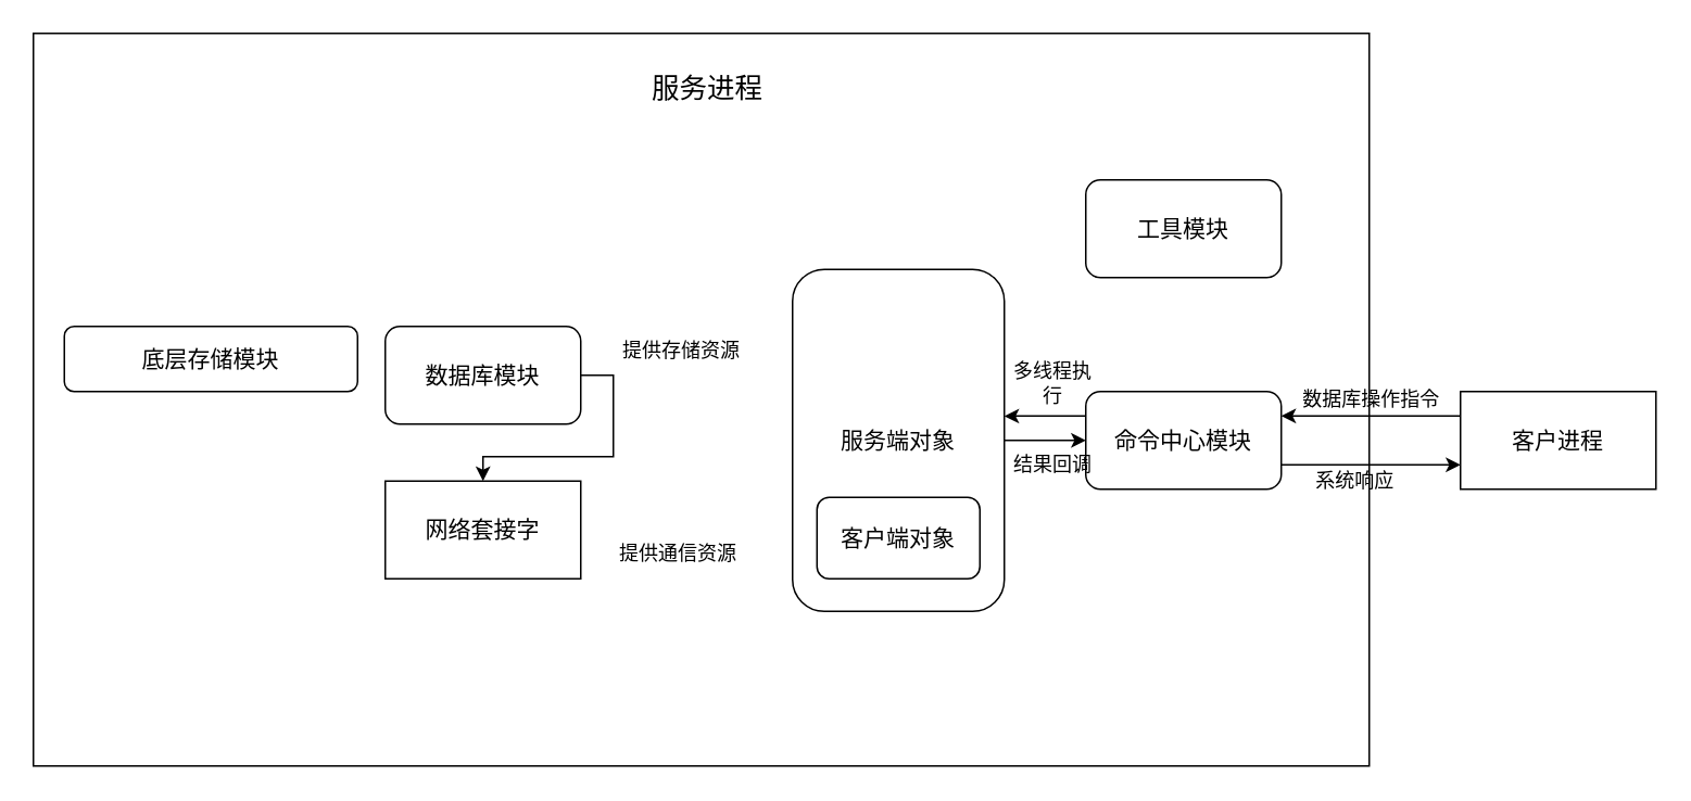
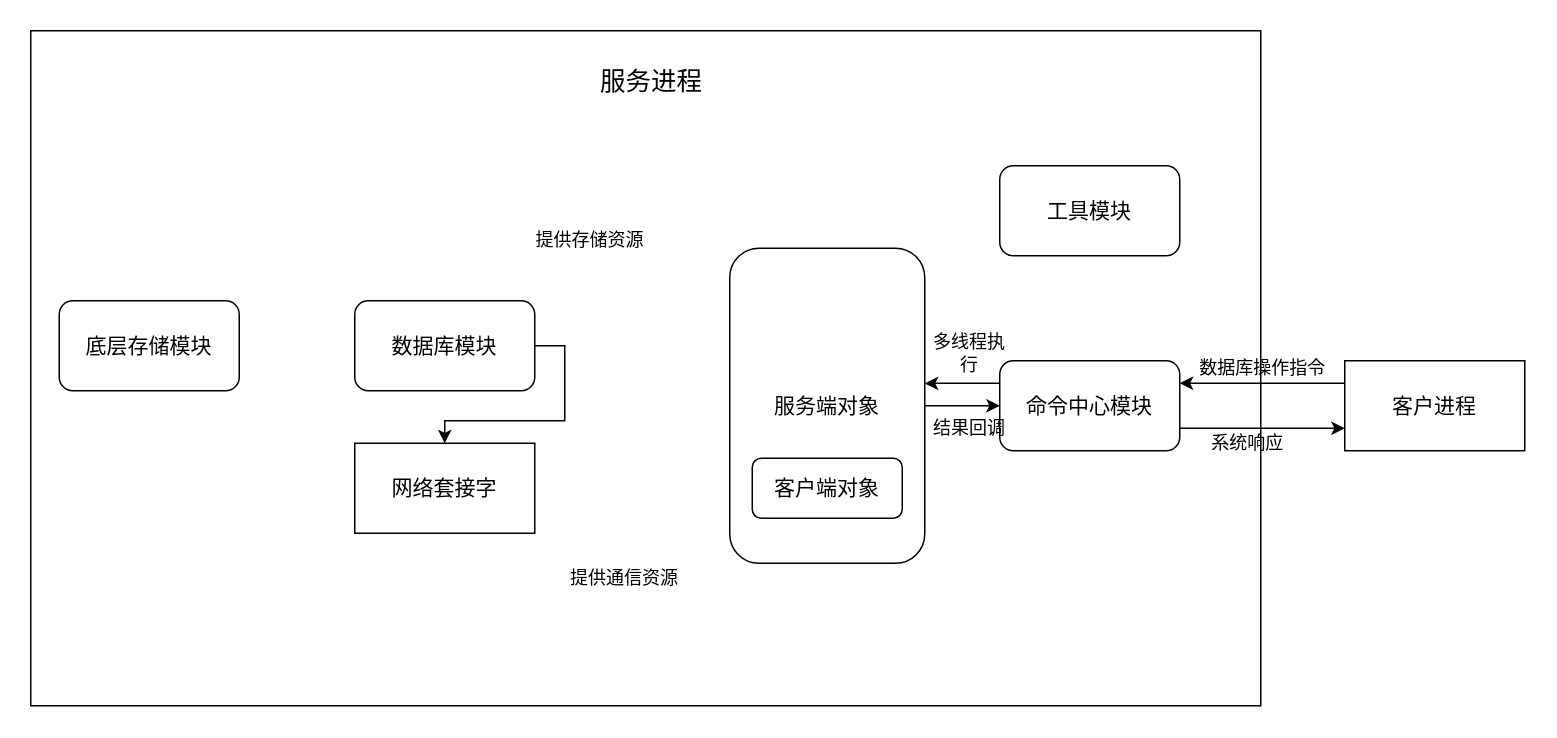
  <mxCell id="0" />
  <mxCell id="1" parent="0" />
  <mxCell id="2" value="" style="rounded=0;whiteSpace=wrap;html=1;" parent="1" vertex="1"><mxGeometry x="20" y="20" width="820" height="450" as="geometry" /></mxCell>
- <mxCell id="3" value="底层存储模块" style="rounded=1;whiteSpace=wrap;html=1;fontSize=14;" parent="1" vertex="1"><mxGeometry x="39" y="200" width="180" height="40" as="geometry" /></mxCell>
+ <mxCell id="3" value="底层存储模块" style="rounded=1;whiteSpace=wrap;html=1;fontSize=14;" parent="1" vertex="1"><mxGeometry x="39" y="200" width="120" height="60" as="geometry" /></mxCell>
  <mxCell id="4" style="edgeStyle=orthogonalEdgeStyle;rounded=0;orthogonalLoop=1;jettySize=auto;html=1;exitX=1;exitY=0.5;exitDx=0;exitDy=0;" parent="1" source="5" target="8" edge="1"><mxGeometry relative="1" as="geometry" /></mxCell>
  <mxCell id="5" value="数据库模块" style="rounded=1;whiteSpace=wrap;html=1;fontSize=14;" parent="1" vertex="1"><mxGeometry x="236" y="200" width="120" height="60" as="geometry" /></mxCell>
  <mxCell id="6" value="服务端对象" style="rounded=1;whiteSpace=wrap;html=1;fontSize=14;" parent="1" vertex="1"><mxGeometry x="486" y="165" width="130" height="210" as="geometry" /></mxCell>
- <mxCell id="7" value="客户端对象" style="rounded=1;whiteSpace=wrap;html=1;fontSize=14;" parent="1" vertex="1"><mxGeometry x="501" y="305" width="100" height="50" as="geometry" /></mxCell>
+ <mxCell id="7" value="客户端对象" style="rounded=1;whiteSpace=wrap;html=1;fontSize=14;" parent="1" vertex="1"><mxGeometry x="501" y="305" width="100" height="40" as="geometry" /></mxCell>
  <mxCell id="8" value="网络套接字" style="rounded=0;whiteSpace=wrap;html=1;fontSize=14;" parent="1" vertex="1"><mxGeometry x="236" y="295" width="120" height="60" as="geometry" /></mxCell>
  <mxCell id="9" style="edgeStyle=orthogonalEdgeStyle;rounded=0;orthogonalLoop=1;jettySize=auto;html=1;exitX=1;exitY=0.75;exitDx=0;exitDy=0;entryX=0;entryY=0.75;entryDx=0;entryDy=0;" parent="1" source="11" target="13" edge="1"><mxGeometry relative="1" as="geometry" /></mxCell>
  <mxCell id="10" style="edgeStyle=orthogonalEdgeStyle;rounded=0;orthogonalLoop=1;jettySize=auto;html=1;exitX=0;exitY=0.25;exitDx=0;exitDy=0;entryX=1;entryY=0.429;entryDx=0;entryDy=0;entryPerimeter=0;" parent="1" source="11" target="6" edge="1"><mxGeometry relative="1" as="geometry" /></mxCell>
  <mxCell id="11" value="命令中心模块" style="rounded=1;whiteSpace=wrap;html=1;fontSize=14;" parent="1" vertex="1"><mxGeometry x="666" y="240" width="120" height="60" as="geometry" /></mxCell>
  <mxCell id="12" style="edgeStyle=orthogonalEdgeStyle;rounded=0;orthogonalLoop=1;jettySize=auto;html=1;exitX=0;exitY=0.25;exitDx=0;exitDy=0;entryX=1;entryY=0.25;entryDx=0;entryDy=0;" parent="1" source="13" target="11" edge="1"><mxGeometry relative="1" as="geometry"><mxPoint x="796" y="254.833" as="targetPoint" /></mxGeometry></mxCell>
  <mxCell id="13" value="客户进程" style="rounded=0;whiteSpace=wrap;html=1;fontSize=14;" parent="1" vertex="1"><mxGeometry x="896" y="240" width="120" height="60" as="geometry" /></mxCell>
  <mxCell id="14" value="数据库操作指令" style="text;html=1;align=center;verticalAlign=middle;resizable=0;points=[];autosize=1;strokeColor=none;fillColor=none;" parent="1" vertex="1"><mxGeometry x="786" y="230" width="110" height="30" as="geometry" /></mxCell>
  <mxCell id="15" value="系统响应" style="text;html=1;align=center;verticalAlign=middle;resizable=0;points=[];autosize=1;strokeColor=none;fillColor=none;" parent="1" vertex="1"><mxGeometry x="796" y="280" width="70" height="30" as="geometry" /></mxCell>
  <mxCell id="16" value="工具模块" style="rounded=1;whiteSpace=wrap;html=1;fontSize=14;" parent="1" vertex="1"><mxGeometry x="666" y="110" width="120" height="60" as="geometry" /></mxCell>
- <mxCell id="17" value="提供存储资源" style="text;html=1;strokeColor=none;fillColor=none;align=center;verticalAlign=middle;whiteSpace=wrap;rounded=0;" parent="1" vertex="1"><mxGeometry x="380" y="200" width="76" height="30" as="geometry" /></mxCell>
- <mxCell id="18" value="提供通信资源" style="text;html=1;strokeColor=none;fillColor=none;align=center;verticalAlign=middle;whiteSpace=wrap;rounded=0;" parent="1" vertex="1"><mxGeometry x="376" y="325" width="80" height="30" as="geometry" /></mxCell>
+ <mxCell id="17" value="提供存储资源" style="text;html=1;strokeColor=none;fillColor=none;align=center;verticalAlign=middle;whiteSpace=wrap;rounded=0;" parent="1" vertex="1"><mxGeometry x="355" y="145" width="76" height="30" as="geometry" /></mxCell>
+ <mxCell id="18" value="提供通信资源" style="text;html=1;strokeColor=none;fillColor=none;align=center;verticalAlign=middle;whiteSpace=wrap;rounded=0;" parent="1" vertex="1"><mxGeometry x="376" y="370" width="80" height="30" as="geometry" /></mxCell>
  <mxCell id="19" value="多线程执行" style="text;html=1;strokeColor=none;fillColor=none;align=center;verticalAlign=middle;whiteSpace=wrap;rounded=0;" parent="1" vertex="1"><mxGeometry x="616" y="220" width="60" height="30" as="geometry" /></mxCell>
  <mxCell id="20" value="" style="endArrow=classic;html=1;rounded=0;exitX=1;exitY=0.5;exitDx=0;exitDy=0;entryX=0;entryY=0.5;entryDx=0;entryDy=0;" parent="1" source="6" target="11" edge="1"><mxGeometry width="50" height="50" relative="1" as="geometry"><mxPoint x="626" y="310" as="sourcePoint" /><mxPoint x="676" y="260" as="targetPoint" /></mxGeometry></mxCell>
  <mxCell id="21" value="结果回调" style="text;html=1;strokeColor=none;fillColor=none;align=center;verticalAlign=middle;whiteSpace=wrap;rounded=0;" parent="1" vertex="1"><mxGeometry x="616" y="270" width="60" height="30" as="geometry" /></mxCell>
  <mxCell id="22" value="服务进程" style="text;html=1;strokeColor=none;fillColor=none;align=center;verticalAlign=middle;whiteSpace=wrap;rounded=0;fontSize=17;" parent="1" vertex="1"><mxGeometry x="346" y="40" width="176" height="30" as="geometry" /></mxCell>
